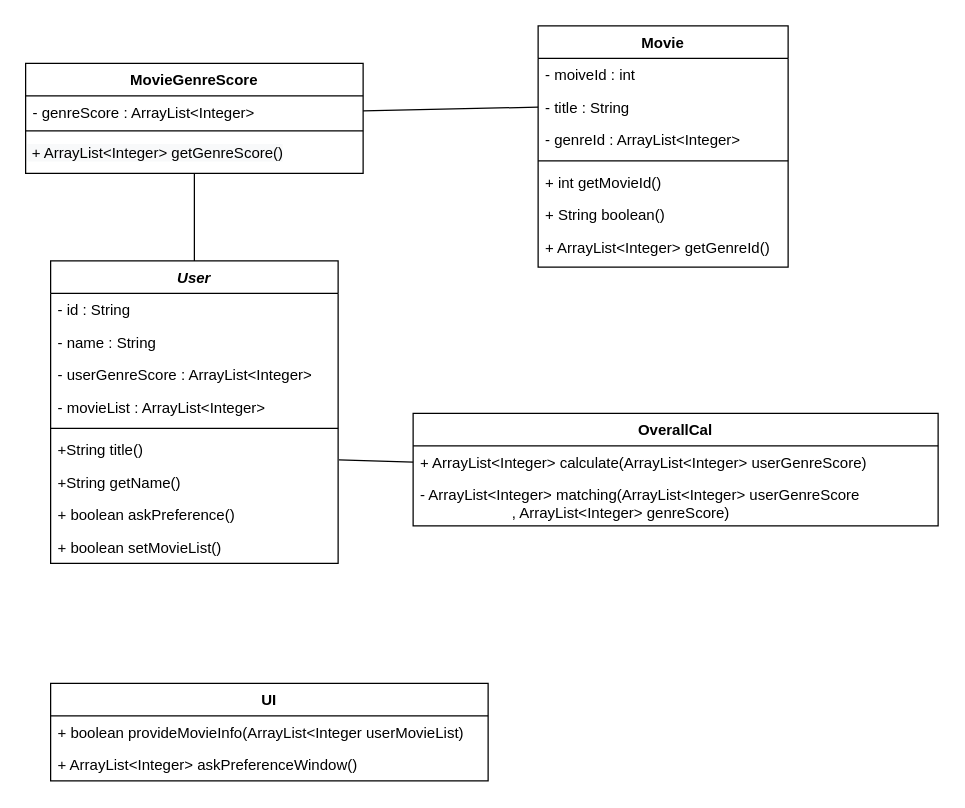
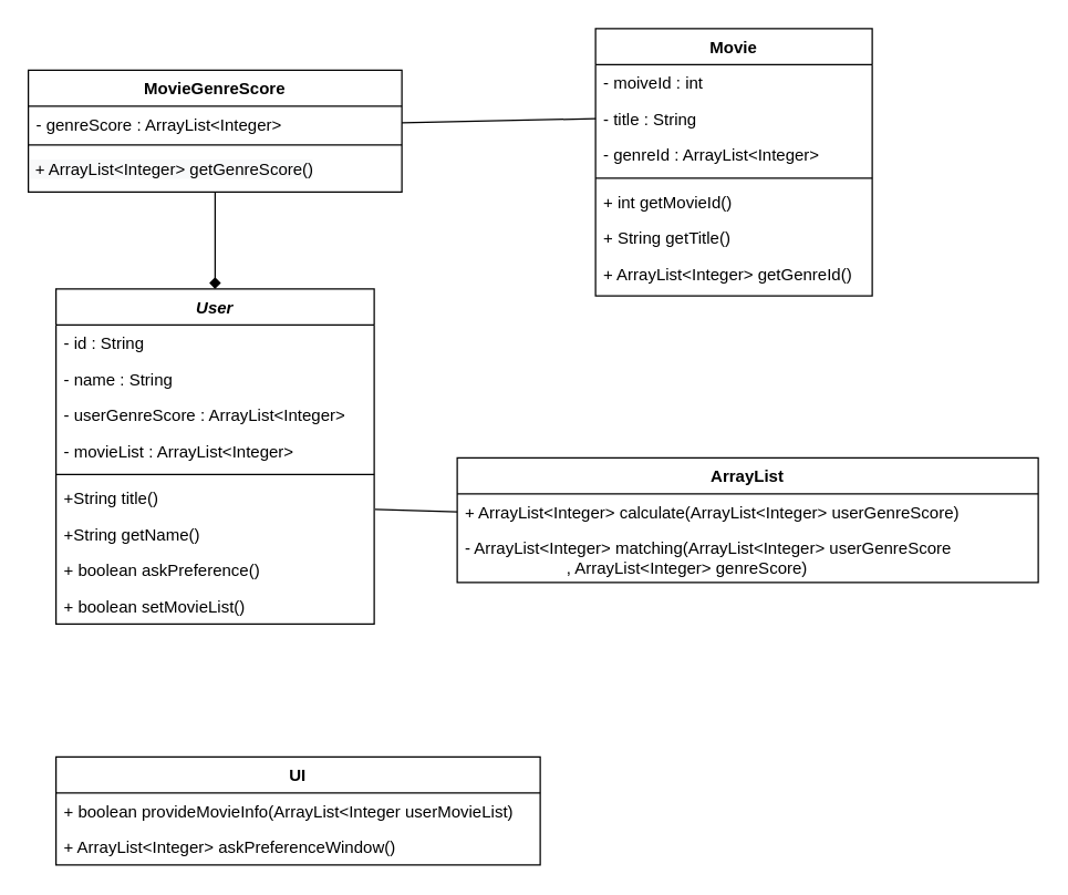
  <mxCell id="0" />
  <mxCell id="1" parent="0" />
  <mxCell id="2" value="User" style="swimlane;fontStyle=3;align=center;verticalAlign=top;childLayout=stackLayout;horizontal=1;startSize=26;horizontalStack=0;resizeParent=1;resizeLast=0;collapsible=1;marginBottom=0;rounded=0;shadow=0;strokeWidth=1;" parent="1" vertex="1"><mxGeometry x="40" y="208" width="230" height="242" as="geometry"><mxRectangle x="230" y="140" width="160" height="26" as="alternateBounds" /></mxGeometry></mxCell>
  <mxCell id="3" value="- id : String" style="text;align=left;verticalAlign=top;spacingLeft=4;spacingRight=4;overflow=hidden;rotatable=0;points=[[0,0.5],[1,0.5]];portConstraint=eastwest;" parent="2" vertex="1"><mxGeometry y="26" width="230" height="26" as="geometry" /></mxCell>
  <mxCell id="4" value="- name : String" style="text;align=left;verticalAlign=top;spacingLeft=4;spacingRight=4;overflow=hidden;rotatable=0;points=[[0,0.5],[1,0.5]];portConstraint=eastwest;rounded=0;shadow=0;html=0;" parent="2" vertex="1"><mxGeometry y="52" width="230" height="26" as="geometry" /></mxCell>
  <mxCell id="5" value="- userGenreScore : ArrayList&lt;Integer&gt;" style="text;align=left;verticalAlign=top;spacingLeft=4;spacingRight=4;overflow=hidden;rotatable=0;points=[[0,0.5],[1,0.5]];portConstraint=eastwest;rounded=0;shadow=0;html=0;" parent="2" vertex="1"><mxGeometry y="78" width="230" height="26" as="geometry" /></mxCell>
  <mxCell id="6" value="- movieList : ArrayList&lt;Integer&gt;" style="text;align=left;verticalAlign=top;spacingLeft=4;spacingRight=4;overflow=hidden;rotatable=0;points=[[0,0.5],[1,0.5]];portConstraint=eastwest;rounded=0;shadow=0;html=0;" parent="2" vertex="1"><mxGeometry y="104" width="230" height="26" as="geometry" /></mxCell>
  <mxCell id="7" value="" style="line;html=1;strokeWidth=1;align=left;verticalAlign=middle;spacingTop=-1;spacingLeft=3;spacingRight=3;rotatable=0;labelPosition=right;points=[];portConstraint=eastwest;" parent="2" vertex="1"><mxGeometry y="130" width="230" height="8" as="geometry" /></mxCell>
  <mxCell id="8" value="+String title()" style="text;align=left;verticalAlign=top;spacingLeft=4;spacingRight=4;overflow=hidden;rotatable=0;points=[[0,0.5],[1,0.5]];portConstraint=eastwest;" parent="2" vertex="1"><mxGeometry y="138" width="230" height="26" as="geometry" /></mxCell>
  <mxCell id="9" value="+String getName()" style="text;align=left;verticalAlign=top;spacingLeft=4;spacingRight=4;overflow=hidden;rotatable=0;points=[[0,0.5],[1,0.5]];portConstraint=eastwest;" parent="2" vertex="1"><mxGeometry y="164" width="230" height="26" as="geometry" /></mxCell>
  <mxCell id="10" value="+ boolean askPreference()" style="text;align=left;verticalAlign=top;spacingLeft=4;spacingRight=4;overflow=hidden;rotatable=0;points=[[0,0.5],[1,0.5]];portConstraint=eastwest;" parent="2" vertex="1"><mxGeometry y="190" width="230" height="26" as="geometry" /></mxCell>
  <mxCell id="11" value="+ boolean setMovieList()" style="text;align=left;verticalAlign=top;spacingLeft=4;spacingRight=4;overflow=hidden;rotatable=0;points=[[0,0.5],[1,0.5]];portConstraint=eastwest;" parent="2" vertex="1"><mxGeometry y="216" width="230" height="26" as="geometry" /></mxCell>
  <mxCell id="12" value="Movie" style="swimlane;fontStyle=1;align=center;verticalAlign=top;childLayout=stackLayout;horizontal=1;startSize=26;horizontalStack=0;resizeParent=1;resizeLast=0;collapsible=1;marginBottom=0;rounded=0;shadow=0;strokeWidth=1;" parent="1" vertex="1"><mxGeometry x="430" y="20" width="200" height="193" as="geometry"><mxRectangle x="550" y="140" width="160" height="26" as="alternateBounds" /></mxGeometry></mxCell>
  <mxCell id="13" value="- moiveId : int&#10;" style="text;align=left;verticalAlign=top;spacingLeft=4;spacingRight=4;overflow=hidden;rotatable=0;points=[[0,0.5],[1,0.5]];portConstraint=eastwest;rounded=0;shadow=0;html=0;" parent="12" vertex="1"><mxGeometry y="26" width="200" height="26" as="geometry" /></mxCell>
  <mxCell id="14" value="- title : String" style="text;align=left;verticalAlign=top;spacingLeft=4;spacingRight=4;overflow=hidden;rotatable=0;points=[[0,0.5],[1,0.5]];portConstraint=eastwest;" parent="12" vertex="1"><mxGeometry y="52" width="200" height="26" as="geometry" /></mxCell>
  <mxCell id="15" value="- genreId : ArrayList&lt;Integer&gt;&#10;" style="text;align=left;verticalAlign=top;spacingLeft=4;spacingRight=4;overflow=hidden;rotatable=0;points=[[0,0.5],[1,0.5]];portConstraint=eastwest;rounded=0;shadow=0;html=0;" parent="12" vertex="1"><mxGeometry y="78" width="200" height="26" as="geometry" /></mxCell>
  <mxCell id="16" value="" style="line;strokeWidth=1;fillColor=none;align=left;verticalAlign=middle;spacingTop=-1;spacingLeft=3;spacingRight=3;rotatable=0;labelPosition=right;points=[];portConstraint=eastwest;" parent="12" vertex="1"><mxGeometry y="104" width="200" height="8" as="geometry" /></mxCell>
  <mxCell id="17" value="+ int getMovieId()&#10;" style="text;align=left;verticalAlign=top;spacingLeft=4;spacingRight=4;overflow=hidden;rotatable=0;points=[[0,0.5],[1,0.5]];portConstraint=eastwest;rounded=0;shadow=0;html=0;" parent="12" vertex="1"><mxGeometry y="112" width="200" height="26" as="geometry" /></mxCell>
- <mxCell id="18" value="+ String boolean()&#10;" style="text;align=left;verticalAlign=top;spacingLeft=4;spacingRight=4;overflow=hidden;rotatable=0;points=[[0,0.5],[1,0.5]];portConstraint=eastwest;rounded=0;shadow=0;html=0;" parent="12" vertex="1"><mxGeometry y="138" width="200" height="26" as="geometry" /></mxCell>
+ <mxCell id="18" value="+ String getTitle()&#10;" style="text;align=left;verticalAlign=top;spacingLeft=4;spacingRight=4;overflow=hidden;rotatable=0;points=[[0,0.5],[1,0.5]];portConstraint=eastwest;rounded=0;shadow=0;html=0;" parent="12" vertex="1"><mxGeometry y="138" width="200" height="26" as="geometry" /></mxCell>
  <mxCell id="19" value="+ ArrayList&lt;Integer&gt; getGenreId()&#10;" style="text;align=left;verticalAlign=top;spacingLeft=4;spacingRight=4;overflow=hidden;rotatable=0;points=[[0,0.5],[1,0.5]];portConstraint=eastwest;rounded=0;shadow=0;html=0;" parent="12" vertex="1"><mxGeometry y="164" width="200" height="26" as="geometry" /></mxCell>
  <mxCell id="20" value="MovieGenreScore" style="swimlane;fontStyle=1;align=center;verticalAlign=top;childLayout=stackLayout;horizontal=1;startSize=26;horizontalStack=0;resizeParent=1;resizeParentMax=0;resizeLast=0;collapsible=1;marginBottom=0;" parent="1" vertex="1"><mxGeometry x="20" y="50" width="270" height="88" as="geometry" /></mxCell>
  <mxCell id="21" value="- genreScore : ArrayList&lt;Integer&gt;" style="text;strokeColor=none;fillColor=none;align=left;verticalAlign=top;spacingLeft=4;spacingRight=4;overflow=hidden;rotatable=0;points=[[0,0.5],[1,0.5]];portConstraint=eastwest;" parent="20" vertex="1"><mxGeometry y="26" width="270" height="24" as="geometry" /></mxCell>
  <mxCell id="22" value="" style="line;strokeWidth=1;fillColor=none;align=left;verticalAlign=middle;spacingTop=-1;spacingLeft=3;spacingRight=3;rotatable=0;labelPosition=right;points=[];portConstraint=eastwest;" parent="20" vertex="1"><mxGeometry y="50" width="270" height="8" as="geometry" /></mxCell>
  <mxCell id="23" value="&lt;span style=&quot;color: rgb(0 , 0 , 0) ; font-family: &amp;#34;helvetica&amp;#34; ; font-size: 12px ; font-style: normal ; font-weight: 400 ; letter-spacing: normal ; text-align: left ; text-indent: 0px ; text-transform: none ; word-spacing: 0px ; background-color: rgb(248 , 249 , 250) ; display: inline ; float: none&quot;&gt;&amp;nbsp;+ ArrayList&amp;lt;Integer&amp;gt; getGenreScore()&lt;/span&gt;" style="text;whiteSpace=wrap;html=1;" parent="20" vertex="1"><mxGeometry y="58" width="270" height="30" as="geometry" /></mxCell>
  <mxCell id="24" value="" style="endArrow=none;html=1;exitX=0;exitY=0.5;exitDx=0;exitDy=0;entryX=1;entryY=0.5;entryDx=0;entryDy=0;" parent="1" source="14" edge="1" target="21"><mxGeometry width="50" height="50" relative="1" as="geometry"><mxPoint x="570" y="460" as="sourcePoint" /><mxPoint x="580" y="322" as="targetPoint" /></mxGeometry></mxCell>
- <mxCell id="25" value="" style="endArrow=none;html=1;exitX=0.5;exitY=1;exitDx=0;exitDy=0;entryX=0.5;entryY=0;entryDx=0;entryDy=0;" parent="1" source="23" target="2" edge="1"><mxGeometry width="50" height="50" relative="1" as="geometry"><mxPoint x="280" y="260" as="sourcePoint" /><mxPoint x="230" y="319" as="targetPoint" /></mxGeometry></mxCell>
+ <mxCell id="25" value="" style="endArrow=diamond;html=1;exitX=0.5;exitY=1;exitDx=0;exitDy=0;entryX=0.5;entryY=0;entryDx=0;entryDy=0;" parent="1" source="23" target="2" edge="1"><mxGeometry width="50" height="50" relative="1" as="geometry"><mxPoint x="280" y="260" as="sourcePoint" /><mxPoint x="230" y="319" as="targetPoint" /></mxGeometry></mxCell>
  <mxCell id="26" value="UI" style="swimlane;fontStyle=1;align=center;verticalAlign=top;childLayout=stackLayout;horizontal=1;startSize=26;horizontalStack=0;resizeParent=1;resizeParentMax=0;resizeLast=0;collapsible=1;marginBottom=0;" parent="1" vertex="1"><mxGeometry x="40" y="546" width="350" height="78" as="geometry" /></mxCell>
  <mxCell id="27" value="+ boolean provideMovieInfo(ArrayList&lt;Integer userMovieList)&#10;" style="text;align=left;verticalAlign=top;spacingLeft=4;spacingRight=4;overflow=hidden;rotatable=0;points=[[0,0.5],[1,0.5]];portConstraint=eastwest;" parent="26" vertex="1"><mxGeometry y="26" width="350" height="26" as="geometry" /></mxCell>
  <mxCell id="28" value="+ ArrayList&lt;Integer&gt; askPreferenceWindow()&#10;" style="text;align=left;verticalAlign=top;spacingLeft=4;spacingRight=4;overflow=hidden;rotatable=0;points=[[0,0.5],[1,0.5]];portConstraint=eastwest;" parent="26" vertex="1"><mxGeometry y="52" width="350" height="26" as="geometry" /></mxCell>
- <mxCell id="29" value="OverallCal" style="swimlane;fontStyle=1;align=center;verticalAlign=top;childLayout=stackLayout;horizontal=1;startSize=26;horizontalStack=0;resizeParent=1;resizeParentMax=0;resizeLast=0;collapsible=1;marginBottom=0;" parent="1" vertex="1"><mxGeometry x="330" y="330" width="420" height="90" as="geometry" /></mxCell>
+ <mxCell id="29" value="ArrayList" style="swimlane;fontStyle=1;align=center;verticalAlign=top;childLayout=stackLayout;horizontal=1;startSize=26;horizontalStack=0;resizeParent=1;resizeParentMax=0;resizeLast=0;collapsible=1;marginBottom=0;" parent="1" vertex="1"><mxGeometry x="330" y="330" width="420" height="90" as="geometry" /></mxCell>
  <mxCell id="30" value="+ ArrayList&lt;Integer&gt; calculate(ArrayList&lt;Integer&gt; userGenreScore)" style="text;align=left;verticalAlign=top;spacingLeft=4;spacingRight=4;overflow=hidden;rotatable=0;points=[[0,0.5],[1,0.5]];portConstraint=eastwest;" parent="29" vertex="1"><mxGeometry y="26" width="420" height="26" as="geometry" /></mxCell>
  <mxCell id="31" value="- ArrayList&lt;Integer&gt; matching(ArrayList&lt;Integer&gt; userGenreScore&#10;                      , ArrayList&lt;Integer&gt; genreScore)&#10;" style="text;strokeColor=none;fillColor=none;align=left;verticalAlign=top;spacingLeft=4;spacingRight=4;overflow=hidden;rotatable=0;points=[[0,0.5],[1,0.5]];portConstraint=eastwest;" parent="29" vertex="1"><mxGeometry y="52" width="420" height="38" as="geometry" /></mxCell>
  <mxCell id="32" value="" style="endArrow=none;html=1;entryX=1.003;entryY=0.818;entryDx=0;entryDy=0;exitX=0;exitY=0.5;exitDx=0;exitDy=0;entryPerimeter=0;" parent="1" source="30" target="8" edge="1"><mxGeometry width="50" height="50" relative="1" as="geometry"><mxPoint x="320" y="420.004" as="sourcePoint" /><mxPoint x="290" y="384" as="targetPoint" /></mxGeometry></mxCell>
